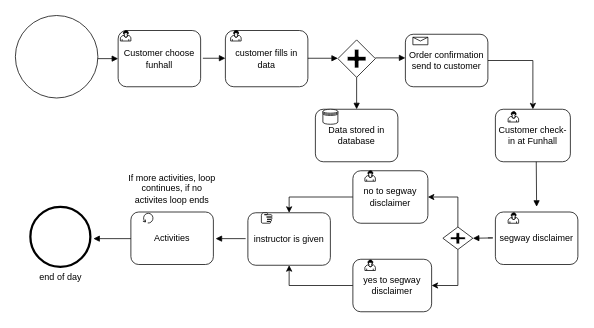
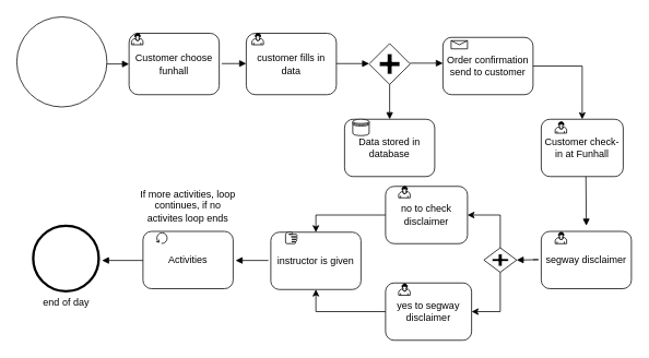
  <mxCell id="0" />
  <mxCell id="1" parent="0" />
  <mxCell id="2" value="" style="ellipse;whiteSpace=wrap;html=1;aspect=fixed;" parent="1" vertex="1"><mxGeometry x="20" y="20" width="110" height="110" as="geometry" /></mxCell>
  <mxCell id="3" value="customer fills in data" style="shape=ext;rounded=1;html=1;whiteSpace=wrap;" parent="1" vertex="1"><mxGeometry x="300" y="40" width="110" height="75" as="geometry" /></mxCell>
  <mxCell id="4" value="Customer choose funhall" style="shape=ext;rounded=1;html=1;whiteSpace=wrap;" parent="1" vertex="1"><mxGeometry x="157" y="40" width="110" height="75" as="geometry" /></mxCell>
  <mxCell id="5" value="" style="shape=mxgraph.bpmn.user_task;html=1;outlineConnect=0;" parent="1" vertex="1"><mxGeometry x="160" y="40" width="14" height="14" as="geometry" /></mxCell>
  <mxCell id="6" value="" style="shape=mxgraph.bpmn.user_task;html=1;outlineConnect=0;" parent="1" vertex="1"><mxGeometry x="307" y="40" width="14" height="14" as="geometry" /></mxCell>
  <mxCell id="7" value="" style="endArrow=block;endFill=1;endSize=6;html=1;" parent="1" edge="1"><mxGeometry width="100" relative="1" as="geometry"><mxPoint x="410" y="77" as="sourcePoint" /><mxPoint x="450" y="77" as="targetPoint" /></mxGeometry></mxCell>
  <mxCell id="8" value="" style="endArrow=block;endFill=1;endSize=6;html=1;entryX=0;entryY=0.493;entryDx=0;entryDy=0;entryPerimeter=0;" parent="1" target="3" edge="1"><mxGeometry width="100" relative="1" as="geometry"><mxPoint x="270" y="77" as="sourcePoint" /><mxPoint x="290" y="77" as="targetPoint" /></mxGeometry></mxCell>
  <mxCell id="9" value="" style="shape=mxgraph.bpmn.shape;html=1;verticalLabelPosition=bottom;labelBackgroundColor=#ffffff;verticalAlign=top;align=center;perimeter=rhombusPerimeter;background=gateway;outlineConnect=0;outline=none;symbol=parallelGw;" parent="1" vertex="1"><mxGeometry x="450" y="52.5" width="50" height="50" as="geometry" /></mxCell>
  <mxCell id="10" value="" style="endArrow=block;endFill=1;endSize=6;html=1;" parent="1" edge="1"><mxGeometry width="100" relative="1" as="geometry"><mxPoint x="500" y="76.5" as="sourcePoint" /><mxPoint x="540" y="76.5" as="targetPoint" /></mxGeometry></mxCell>
  <mxCell id="11" style="edgeStyle=orthogonalEdgeStyle;rounded=0;orthogonalLoop=1;jettySize=auto;html=1;exitX=1;exitY=0.5;exitDx=0;exitDy=0;entryX=0.5;entryY=0;entryDx=0;entryDy=0;" parent="1" source="12" target="16" edge="1"><mxGeometry relative="1" as="geometry" /></mxCell>
  <mxCell id="12" value="Order confirmation send to customer" style="shape=ext;rounded=1;html=1;whiteSpace=wrap;" parent="1" vertex="1"><mxGeometry x="540" y="45" width="110" height="70" as="geometry" /></mxCell>
  <mxCell id="13" value="" style="shape=message;whiteSpace=wrap;html=1;outlineConnect=0;" parent="1" vertex="1"><mxGeometry x="550" y="49" width="20" height="10" as="geometry" /></mxCell>
  <mxCell id="14" value="" style="endArrow=block;endFill=1;endSize=6;html=1;" parent="1" edge="1"><mxGeometry width="100" relative="1" as="geometry"><mxPoint x="475" y="102.5" as="sourcePoint" /><mxPoint x="475" y="145" as="targetPoint" /></mxGeometry></mxCell>
  <mxCell id="15" value="Data stored in database" style="shape=ext;rounded=1;html=1;whiteSpace=wrap;" parent="1" vertex="1"><mxGeometry x="420" y="145" width="110" height="70" as="geometry" /></mxCell>
  <mxCell id="16" value="Customer check-in at Funhall" style="shape=ext;rounded=1;html=1;whiteSpace=wrap;" parent="1" vertex="1"><mxGeometry x="660" y="145" width="100" height="70" as="geometry" /></mxCell>
  <mxCell id="17" value="" style="shape=datastore;whiteSpace=wrap;html=1;" parent="1" vertex="1"><mxGeometry x="430" y="145" width="20" height="20" as="geometry" /></mxCell>
  <mxCell id="18" value="" style="shape=mxgraph.bpmn.user_task;html=1;outlineConnect=0;" parent="1" vertex="1"><mxGeometry x="677" y="148" width="14" height="14" as="geometry" /></mxCell>
  <mxCell id="19" value="instructor is given" style="shape=ext;rounded=1;html=1;whiteSpace=wrap;" parent="1" vertex="1"><mxGeometry x="330" y="283" width="110" height="70" as="geometry" /></mxCell>
  <mxCell id="20" value="" style="endArrow=block;endFill=1;endSize=6;html=1;" parent="1" edge="1"><mxGeometry width="100" relative="1" as="geometry"><mxPoint x="714.5" y="215" as="sourcePoint" /><mxPoint x="715" y="275" as="targetPoint" /></mxGeometry></mxCell>
  <mxCell id="21" value="segway disclaimer" style="shape=ext;rounded=1;html=1;whiteSpace=wrap;" parent="1" vertex="1"><mxGeometry x="660" y="282" width="110" height="70" as="geometry" /></mxCell>
  <mxCell id="22" style="edgeStyle=orthogonalEdgeStyle;rounded=0;orthogonalLoop=1;jettySize=auto;html=1;exitX=0.5;exitY=0;exitDx=0;exitDy=0;entryX=1;entryY=0.5;entryDx=0;entryDy=0;" parent="1" source="24" target="28" edge="1"><mxGeometry relative="1" as="geometry" /></mxCell>
  <mxCell id="23" style="edgeStyle=orthogonalEdgeStyle;rounded=0;orthogonalLoop=1;jettySize=auto;html=1;exitX=0.5;exitY=1;exitDx=0;exitDy=0;entryX=1;entryY=0.5;entryDx=0;entryDy=0;" parent="1" source="24" target="31" edge="1"><mxGeometry relative="1" as="geometry" /></mxCell>
  <mxCell id="24" value="" style="shape=mxgraph.bpmn.shape;html=1;verticalLabelPosition=bottom;labelBackgroundColor=#ffffff;verticalAlign=top;align=center;perimeter=rhombusPerimeter;background=gateway;outlineConnect=0;outline=none;symbol=parallelGw;" parent="1" vertex="1"><mxGeometry x="590" y="302" width="40" height="30" as="geometry" /></mxCell>
  <mxCell id="25" value="" style="shape=mxgraph.bpmn.user_task;html=1;outlineConnect=0;" parent="1" vertex="1"><mxGeometry x="677" y="283" width="14" height="14" as="geometry" /></mxCell>
  <mxCell id="26" value="" style="endArrow=block;endFill=1;endSize=6;html=1;" parent="1" edge="1"><mxGeometry width="100" relative="1" as="geometry"><mxPoint x="650" y="316.5" as="sourcePoint" /><mxPoint x="630" y="317" as="targetPoint" /><Array as="points"><mxPoint x="660" y="316.5" /></Array></mxGeometry></mxCell>
  <mxCell id="27" style="edgeStyle=orthogonalEdgeStyle;rounded=0;orthogonalLoop=1;jettySize=auto;html=1;exitX=0;exitY=0.5;exitDx=0;exitDy=0;entryX=0.5;entryY=0;entryDx=0;entryDy=0;" parent="1" source="28" target="19" edge="1"><mxGeometry relative="1" as="geometry" /></mxCell>
- <mxCell id="28" value="no to segway disclaimer" style="shape=ext;rounded=1;html=1;whiteSpace=wrap;" parent="1" vertex="1"><mxGeometry x="470" y="227" width="100" height="70" as="geometry" /></mxCell>
+ <mxCell id="28" value="no to check disclaimer" style="shape=ext;rounded=1;html=1;whiteSpace=wrap;" parent="1" vertex="1"><mxGeometry x="470" y="227" width="100" height="70" as="geometry" /></mxCell>
  <mxCell id="29" value="" style="shape=mxgraph.bpmn.user_task;html=1;outlineConnect=0;" parent="1" vertex="1"><mxGeometry x="486" y="227" width="14" height="14" as="geometry" /></mxCell>
  <mxCell id="30" style="edgeStyle=orthogonalEdgeStyle;rounded=0;orthogonalLoop=1;jettySize=auto;html=1;exitX=0;exitY=0.5;exitDx=0;exitDy=0;entryX=0.5;entryY=1;entryDx=0;entryDy=0;" parent="1" source="31" target="19" edge="1"><mxGeometry relative="1" as="geometry" /></mxCell>
  <mxCell id="31" value="yes to segway disclaimer" style="shape=ext;rounded=1;html=1;whiteSpace=wrap;" parent="1" vertex="1"><mxGeometry x="470" y="345" width="105" height="70" as="geometry" /></mxCell>
  <mxCell id="32" value="" style="shape=mxgraph.bpmn.user_task;html=1;outlineConnect=0;" parent="1" vertex="1"><mxGeometry x="486" y="346" width="14" height="14" as="geometry" /></mxCell>
  <mxCell id="33" value="" style="shape=mxgraph.bpmn.manual_task;html=1;outlineConnect=0;" parent="1" vertex="1"><mxGeometry x="348" y="283" width="14" height="14" as="geometry" /></mxCell>
  <mxCell id="34" value="" style="endArrow=block;endFill=1;endSize=6;html=1;entryX=0;entryY=0.5;entryDx=0;entryDy=0;" parent="1" target="4" edge="1"><mxGeometry width="100" relative="1" as="geometry"><mxPoint x="130" y="77.5" as="sourcePoint" /><mxPoint x="150" y="78" as="targetPoint" /></mxGeometry></mxCell>
  <mxCell id="35" value="Activities" style="shape=ext;rounded=1;html=1;whiteSpace=wrap;" parent="1" vertex="1"><mxGeometry x="174" y="282" width="110" height="70" as="geometry" /></mxCell>
  <mxCell id="36" value="" style="endArrow=block;endFill=1;endSize=6;html=1;" parent="1" edge="1"><mxGeometry width="100" relative="1" as="geometry"><mxPoint x="327" y="317.5" as="sourcePoint" /><mxPoint x="287" y="317.5" as="targetPoint" /></mxGeometry></mxCell>
  <mxCell id="37" value="" style="shape=mxgraph.bpmn.loop;html=1;outlineConnect=0;" parent="1" vertex="1"><mxGeometry x="190" y="283" width="14" height="14" as="geometry" /></mxCell>
  <mxCell id="38" value="If more activities, loop continues, if no activites loop ends" style="text;html=1;strokeColor=none;fillColor=none;align=center;verticalAlign=middle;whiteSpace=wrap;rounded=0;" parent="1" vertex="1"><mxGeometry x="169" y="241" width="120" height="20" as="geometry" /></mxCell>
  <mxCell id="39" value="end of day" style="shape=mxgraph.bpmn.shape;html=1;verticalLabelPosition=bottom;labelBackgroundColor=#ffffff;verticalAlign=top;align=center;perimeter=ellipsePerimeter;outlineConnect=0;outline=end;symbol=general;" parent="1" vertex="1"><mxGeometry x="40" y="275" width="80" height="80" as="geometry" /></mxCell>
  <mxCell id="40" value="" style="endArrow=block;endFill=1;endSize=6;html=1;" parent="1" edge="1"><mxGeometry width="100" relative="1" as="geometry"><mxPoint x="174" y="317.5" as="sourcePoint" /><mxPoint x="124" y="317.5" as="targetPoint" /></mxGeometry></mxCell>
